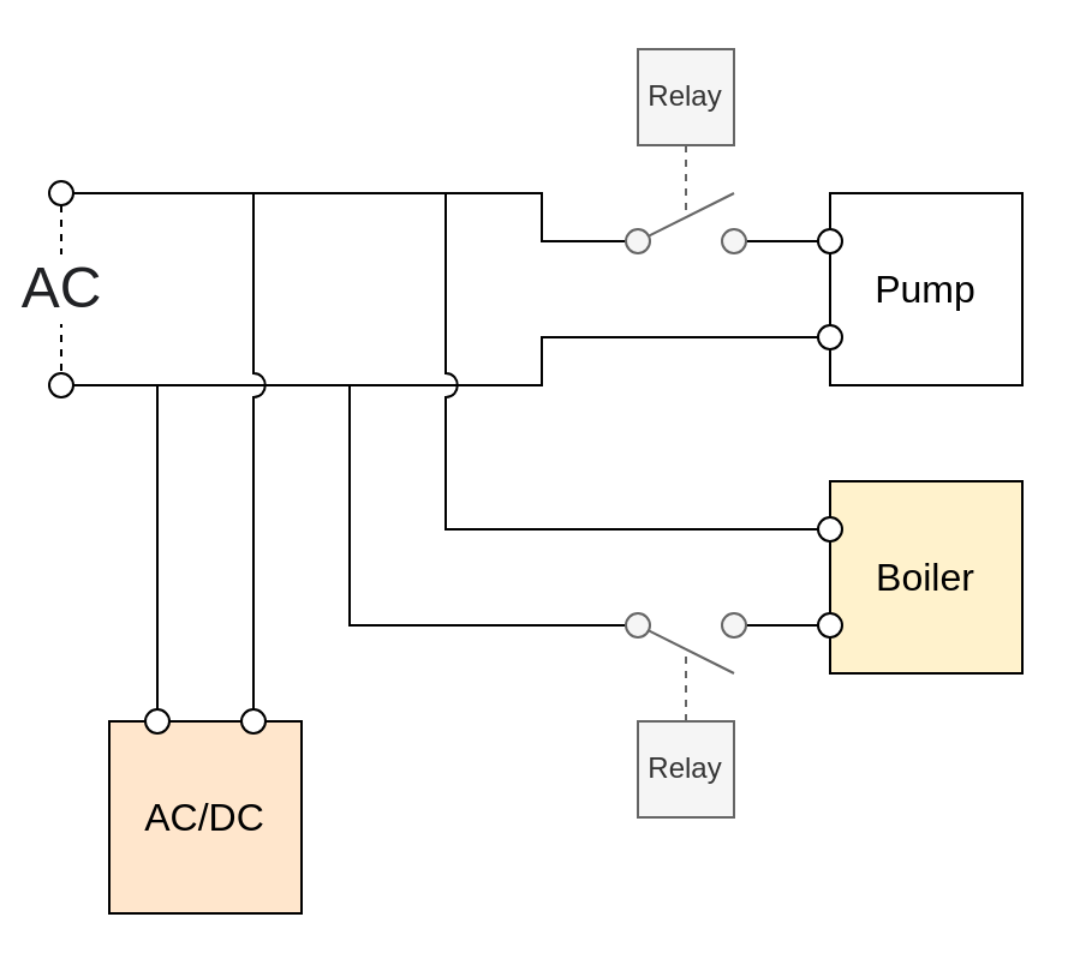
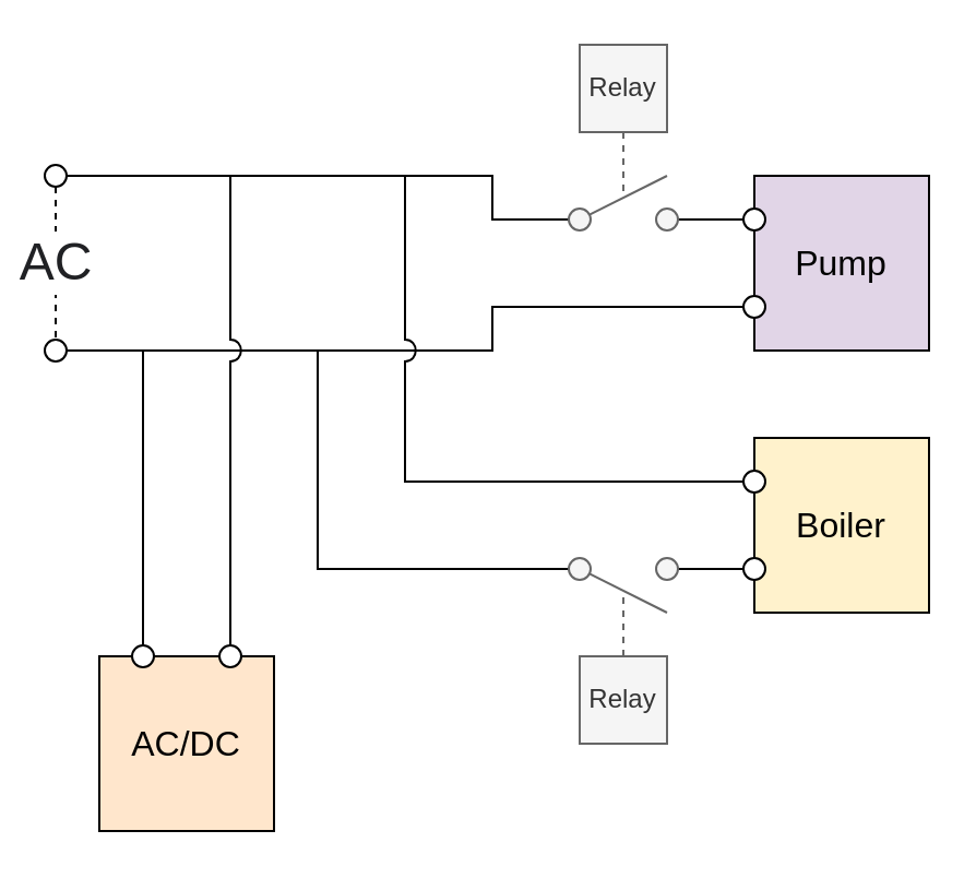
  <mxCell id="0" />
  <mxCell id="1" parent="0" />
  <mxCell id="2" value="Boiler" style="rounded=0;whiteSpace=wrap;html=1;fontSize=16;fillColor=#fff2cc;" vertex="1" parent="1"><mxGeometry x="345" y="200" width="80" height="80" as="geometry" /></mxCell>
- <mxCell id="3" value="Pump" style="rounded=0;whiteSpace=wrap;html=1;fontSize=16;" vertex="1" parent="1"><mxGeometry x="345" y="80" width="80" height="80" as="geometry" /></mxCell>
+ <mxCell id="3" value="Pump" style="rounded=0;whiteSpace=wrap;html=1;fontSize=16;fillColor=#e1d5e7;" vertex="1" parent="1"><mxGeometry x="345" y="80" width="80" height="80" as="geometry" /></mxCell>
  <mxCell id="4" value="AC/DC" style="rounded=0;whiteSpace=wrap;html=1;fontSize=16;fillColor=#ffe6cc;" vertex="1" parent="1"><mxGeometry x="45" y="300" width="80" height="80" as="geometry" /></mxCell>
  <mxCell id="5" style="edgeStyle=orthogonalEdgeStyle;rounded=0;orthogonalLoop=1;jettySize=auto;html=1;entryX=0;entryY=0.5;entryDx=0;entryDy=0;endArrow=none;endFill=0;" edge="1" parent="1" source="8" target="19"><mxGeometry relative="1" as="geometry"><Array as="points"><mxPoint x="225" y="160" /><mxPoint x="225" y="140" /></Array></mxGeometry></mxCell>
  <mxCell id="6" style="edgeStyle=orthogonalEdgeStyle;rounded=0;orthogonalLoop=1;jettySize=auto;html=1;endArrow=none;endFill=0;" edge="1" parent="1" source="8" target="23"><mxGeometry relative="1" as="geometry"><Array as="points"><mxPoint x="145" y="160" /><mxPoint x="145" y="260" /></Array></mxGeometry></mxCell>
  <mxCell id="7" style="edgeStyle=orthogonalEdgeStyle;rounded=0;jumpStyle=arc;jumpSize=10;orthogonalLoop=1;jettySize=auto;html=1;endArrow=none;endFill=0;" edge="1" parent="1" source="8" target="27"><mxGeometry relative="1" as="geometry"><Array as="points"><mxPoint x="65" y="160" /></Array></mxGeometry></mxCell>
  <mxCell id="8" value="" style="ellipse;whiteSpace=wrap;html=1;aspect=fixed;fontSize=12;" vertex="1" parent="1"><mxGeometry x="20" y="155" width="10" height="10" as="geometry" /></mxCell>
  <mxCell id="9" value="&lt;span style=&quot;color: rgb(32 , 33 , 36) ; font-family: &amp;#34;arial&amp;#34; , sans-serif ; font-size: 24px ; font-style: normal ; font-weight: 400 ; letter-spacing: normal ; text-align: left ; text-indent: 0px ; text-transform: none ; word-spacing: 0px ; background-color: rgb(255 , 255 , 255) ; display: inline ; float: none&quot;&gt;AC&lt;/span&gt;" style="edgeStyle=orthogonalEdgeStyle;rounded=0;jumpStyle=none;orthogonalLoop=1;jettySize=auto;html=1;fontSize=24;endArrow=none;endFill=0;dashed=1;" edge="1" parent="1" source="13" target="8"><mxGeometry relative="1" as="geometry" /></mxCell>
  <mxCell id="10" style="edgeStyle=orthogonalEdgeStyle;rounded=0;orthogonalLoop=1;jettySize=auto;html=1;entryX=0;entryY=0.5;entryDx=0;entryDy=0;endArrow=none;endFill=0;" edge="1" parent="1" source="13" target="15"><mxGeometry relative="1" as="geometry"><Array as="points"><mxPoint x="225" y="80" /><mxPoint x="225" y="100" /></Array></mxGeometry></mxCell>
  <mxCell id="11" style="edgeStyle=orthogonalEdgeStyle;rounded=0;orthogonalLoop=1;jettySize=auto;html=1;endArrow=none;endFill=0;jumpStyle=arc;jumpSize=10;" edge="1" parent="1" source="13" target="20"><mxGeometry relative="1" as="geometry"><Array as="points"><mxPoint x="185" y="80" /><mxPoint x="185" y="220" /></Array></mxGeometry></mxCell>
  <mxCell id="12" style="edgeStyle=orthogonalEdgeStyle;rounded=0;jumpStyle=arc;jumpSize=10;orthogonalLoop=1;jettySize=auto;html=1;fontSize=12;endArrow=none;endFill=0;" edge="1" parent="1" source="13" target="26"><mxGeometry relative="1" as="geometry" /></mxCell>
  <mxCell id="13" value="" style="ellipse;whiteSpace=wrap;html=1;aspect=fixed;fontSize=12;" vertex="1" parent="1"><mxGeometry x="20" y="75" width="10" height="10" as="geometry" /></mxCell>
  <mxCell id="14" style="edgeStyle=none;rounded=0;jumpStyle=arc;jumpSize=10;orthogonalLoop=1;jettySize=auto;html=1;fontSize=16;endArrow=none;endFill=0;fillColor=#f5f5f5;strokeColor=#666666;" edge="1" parent="1" source="15"><mxGeometry relative="1" as="geometry"><mxPoint x="305" y="80" as="targetPoint" /></mxGeometry></mxCell>
  <mxCell id="15" value="" style="ellipse;whiteSpace=wrap;html=1;aspect=fixed;fontSize=12;fillColor=#f5f5f5;fontColor=#333333;strokeColor=#666666;" vertex="1" parent="1"><mxGeometry x="260" y="95" width="10" height="10" as="geometry" /></mxCell>
  <mxCell id="16" style="edgeStyle=orthogonalEdgeStyle;rounded=0;orthogonalLoop=1;jettySize=auto;html=1;entryX=0;entryY=0.5;entryDx=0;entryDy=0;endArrow=none;endFill=0;" edge="1" parent="1" source="17" target="18"><mxGeometry relative="1" as="geometry" /></mxCell>
  <mxCell id="17" value="" style="ellipse;whiteSpace=wrap;html=1;aspect=fixed;fontSize=12;fillColor=#f5f5f5;fontColor=#333333;strokeColor=#666666;" vertex="1" parent="1"><mxGeometry x="300" y="95" width="10" height="10" as="geometry" /></mxCell>
  <mxCell id="18" value="" style="ellipse;whiteSpace=wrap;html=1;aspect=fixed;fontSize=12;" vertex="1" parent="1"><mxGeometry x="340" y="95" width="10" height="10" as="geometry" /></mxCell>
  <mxCell id="19" value="" style="ellipse;whiteSpace=wrap;html=1;aspect=fixed;fontSize=12;" vertex="1" parent="1"><mxGeometry x="340" y="135" width="10" height="10" as="geometry" /></mxCell>
  <mxCell id="20" value="" style="ellipse;whiteSpace=wrap;html=1;aspect=fixed;fontSize=12;" vertex="1" parent="1"><mxGeometry x="340" y="215" width="10" height="10" as="geometry" /></mxCell>
  <mxCell id="21" value="" style="ellipse;whiteSpace=wrap;html=1;aspect=fixed;fontSize=12;" vertex="1" parent="1"><mxGeometry x="340" y="255" width="10" height="10" as="geometry" /></mxCell>
  <mxCell id="22" style="rounded=0;jumpStyle=arc;jumpSize=10;orthogonalLoop=1;jettySize=auto;html=1;fontSize=16;endArrow=none;endFill=0;fillColor=#f5f5f5;strokeColor=#666666;" edge="1" parent="1" source="23"><mxGeometry relative="1" as="geometry"><mxPoint x="305" y="280" as="targetPoint" /></mxGeometry></mxCell>
  <mxCell id="23" value="" style="ellipse;whiteSpace=wrap;html=1;aspect=fixed;fontSize=12;fillColor=#f5f5f5;fontColor=#333333;strokeColor=#666666;" vertex="1" parent="1"><mxGeometry x="260" y="255" width="10" height="10" as="geometry" /></mxCell>
  <mxCell id="24" style="edgeStyle=orthogonalEdgeStyle;rounded=0;orthogonalLoop=1;jettySize=auto;html=1;entryX=0;entryY=0.5;entryDx=0;entryDy=0;endArrow=none;endFill=0;" edge="1" parent="1" source="25" target="21"><mxGeometry relative="1" as="geometry" /></mxCell>
  <mxCell id="25" value="" style="ellipse;whiteSpace=wrap;html=1;aspect=fixed;fontSize=12;fillColor=#f5f5f5;fontColor=#333333;strokeColor=#666666;" vertex="1" parent="1"><mxGeometry x="300" y="255" width="10" height="10" as="geometry" /></mxCell>
  <mxCell id="26" value="" style="ellipse;whiteSpace=wrap;html=1;aspect=fixed;fontSize=12;" vertex="1" parent="1"><mxGeometry x="100" y="295" width="10" height="10" as="geometry" /></mxCell>
  <mxCell id="27" value="" style="ellipse;whiteSpace=wrap;html=1;aspect=fixed;fontSize=12;" vertex="1" parent="1"><mxGeometry x="60" y="295" width="10" height="10" as="geometry" /></mxCell>
  <mxCell id="28" style="edgeStyle=none;rounded=0;jumpStyle=arc;jumpSize=10;orthogonalLoop=1;jettySize=auto;html=1;dashed=1;fontSize=12;endArrow=none;endFill=0;fillColor=#f5f5f5;strokeColor=#666666;" edge="1" parent="1" source="29"><mxGeometry relative="1" as="geometry"><mxPoint x="285" y="270" as="targetPoint" /></mxGeometry></mxCell>
  <mxCell id="29" value="Relay" style="rounded=0;whiteSpace=wrap;html=1;fontSize=12;fillColor=#f5f5f5;fontColor=#333333;strokeColor=#666666;" vertex="1" parent="1"><mxGeometry x="265" y="300" width="40" height="40" as="geometry" /></mxCell>
  <mxCell id="30" style="edgeStyle=none;rounded=0;jumpStyle=arc;jumpSize=10;orthogonalLoop=1;jettySize=auto;html=1;fontSize=12;endArrow=none;endFill=0;dashed=1;fillColor=#f5f5f5;strokeColor=#666666;" edge="1" parent="1" source="31"><mxGeometry relative="1" as="geometry"><mxPoint x="285" y="90" as="targetPoint" /></mxGeometry></mxCell>
  <mxCell id="31" value="Relay" style="rounded=0;whiteSpace=wrap;html=1;fontSize=12;fillColor=#f5f5f5;fontColor=#333333;strokeColor=#666666;" vertex="1" parent="1"><mxGeometry x="265" y="20" width="40" height="40" as="geometry" /></mxCell>
